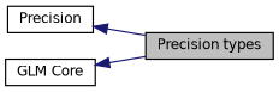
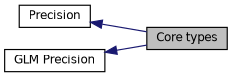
  digraph {
    rankdir=LR
    node [color=black fillcolor=white fontname=Helvetica fontsize=10 shape=record style=filled]
    edge [color=midnightblue dir=back fontname=Helvetica fontsize=10 labelfontname=Helvetica labelfontsize=10 shape=plaintext style=solid]
-   n1 [fillcolor=grey75 fontcolor=black height=0.2 label="Precision types" width=0.4]
+   n1 [fillcolor=grey75 fontcolor=black height=0.2 label="Core types" width=0.4]
    n2 [height=0.2 label=Precision width=0.4]
-   n3 [height=0.2 label="GLM Core" width=0.4]
+   n3 [height=0.2 label="GLM Precision" width=0.4]
    n2 -> n1
    n3 -> n1
  }
